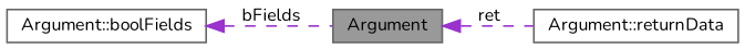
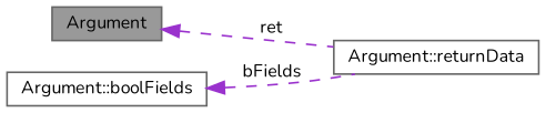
  digraph {
    fontname=Nunito
    rankdir=LR
    node [color=gray40 fillcolor=white fontname=Nunito fontsize=10 shape=box style=filled]
    edge [color=darkorchid3 dir=back fontname=Nunito fontsize=10 labelfontname=Helvetica labelfontsize=10 style=dashed]
    n1 [fillcolor=grey60 fontcolor=black height=0.2 label=Argument width=0.4]
    n2 [height=0.2 label="Argument::returnData" width=0.4]
    n3 [height=0.2 label="Argument::boolFields" width=0.4]
    n1 -> n2 [label=" ret"]
-   n3 -> n1 [label=" bFields"]
+   n3 -> n2 [label=" bFields"]
  }
